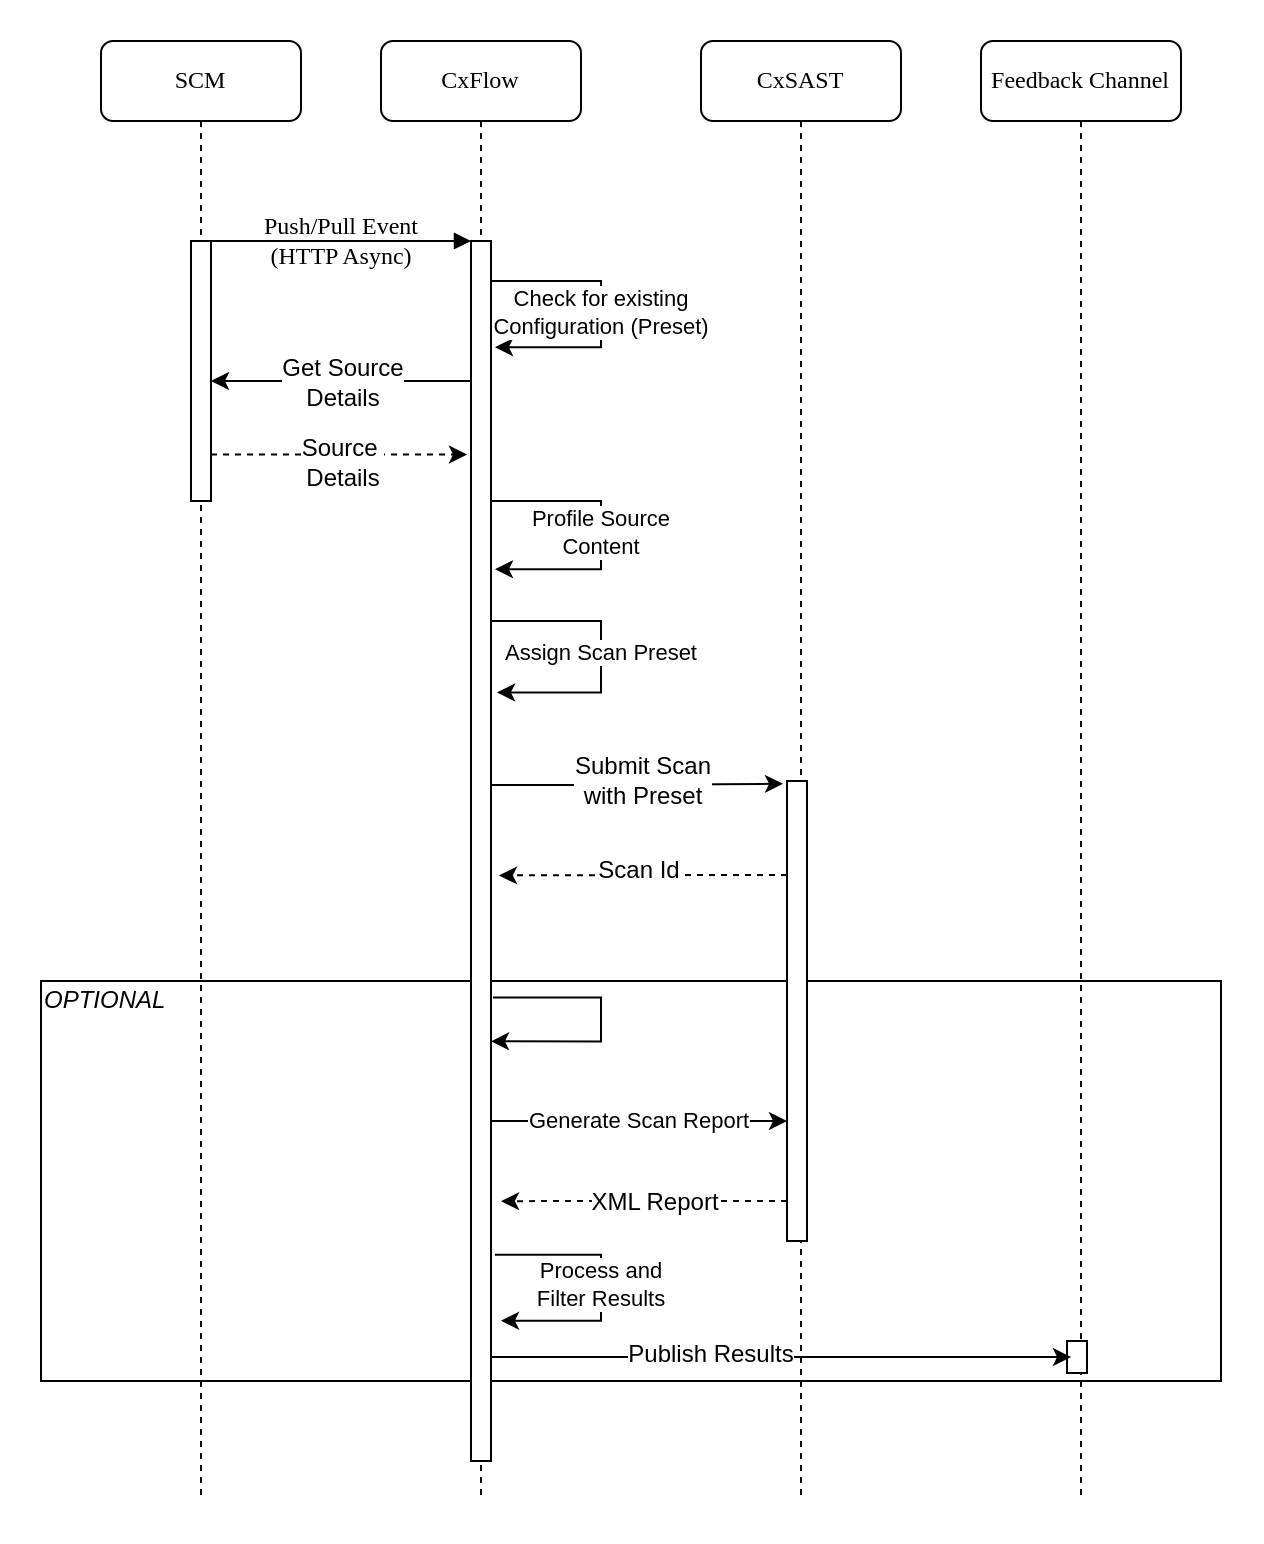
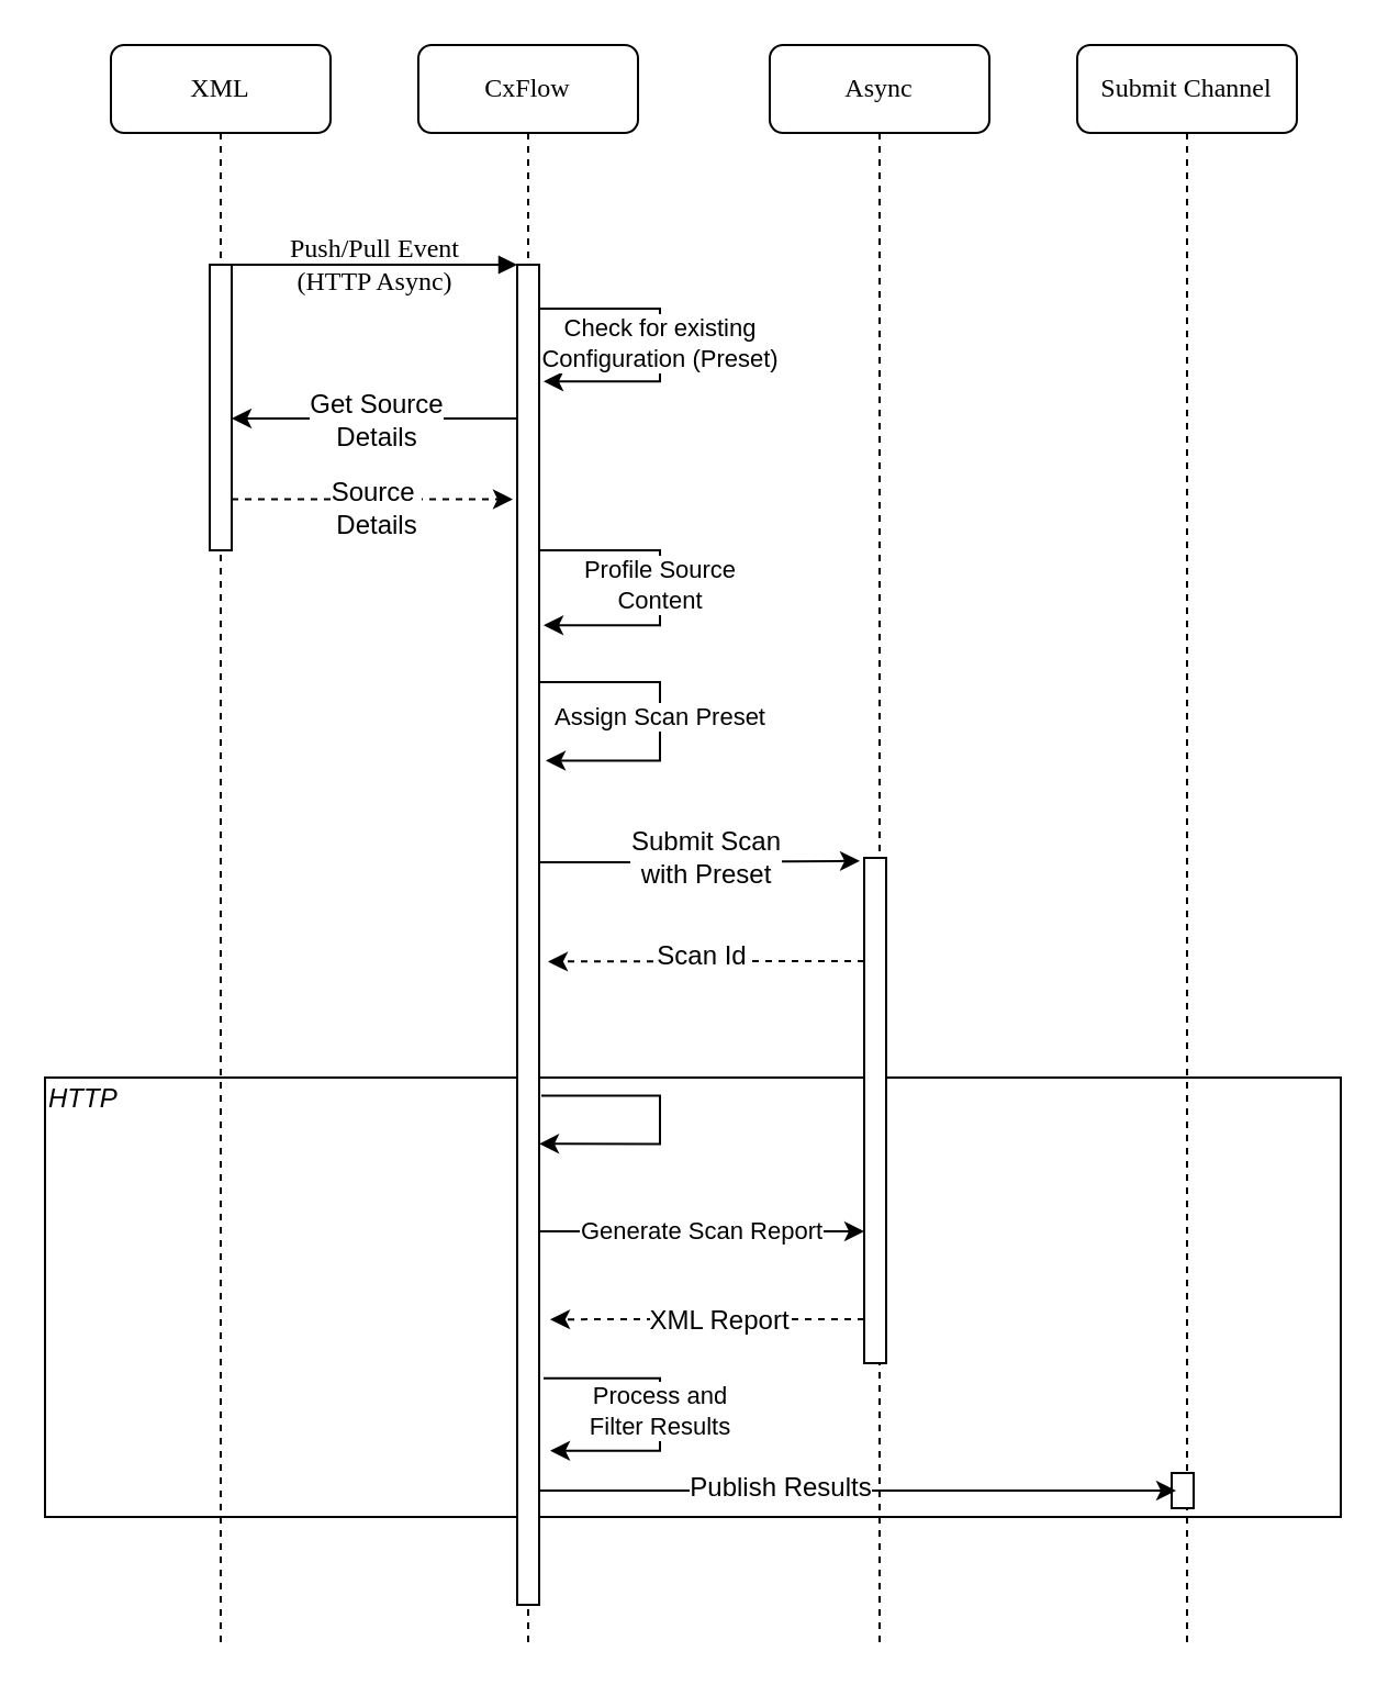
  <mxCell id="0" />
  <mxCell id="1" parent="0" />
  <mxCell id="2" value="" style="rounded=0;whiteSpace=wrap;html=1;fillColor=none;" parent="1" vertex="1"><mxGeometry x="20" y="490" width="590" height="200" as="geometry" /></mxCell>
- <mxCell id="3" value="CxSAST" style="shape=umlLifeline;perimeter=lifelinePerimeter;whiteSpace=wrap;html=1;container=1;collapsible=0;recursiveResize=0;outlineConnect=0;rounded=1;shadow=0;comic=0;labelBackgroundColor=none;strokeColor=#000000;strokeWidth=1;fillColor=#FFFFFF;fontFamily=Verdana;fontSize=12;fontColor=#000000;align=center;" parent="1" vertex="1"><mxGeometry x="350" y="20" width="100" height="730" as="geometry" /></mxCell>
+ <mxCell id="3" value="Async" style="shape=umlLifeline;perimeter=lifelinePerimeter;whiteSpace=wrap;html=1;container=1;collapsible=0;recursiveResize=0;outlineConnect=0;rounded=1;shadow=0;comic=0;labelBackgroundColor=none;strokeColor=#000000;strokeWidth=1;fillColor=#FFFFFF;fontFamily=Verdana;fontSize=12;fontColor=#000000;align=center;" parent="1" vertex="1"><mxGeometry x="350" y="20" width="100" height="730" as="geometry" /></mxCell>
  <mxCell id="4" value="" style="html=1;points=[];perimeter=orthogonalPerimeter;rounded=0;shadow=0;comic=0;labelBackgroundColor=none;strokeColor=#000000;strokeWidth=1;fillColor=#FFFFFF;fontFamily=Verdana;fontSize=12;fontColor=#000000;align=center;" parent="3" vertex="1"><mxGeometry x="43" y="370" width="10" height="230" as="geometry" /></mxCell>
  <mxCell id="5" value="CxFlow" style="shape=umlLifeline;perimeter=lifelinePerimeter;whiteSpace=wrap;html=1;container=1;collapsible=0;recursiveResize=0;outlineConnect=0;rounded=1;shadow=0;comic=0;labelBackgroundColor=none;strokeColor=#000000;strokeWidth=1;fillColor=#FFFFFF;fontFamily=Verdana;fontSize=12;fontColor=#000000;align=center;" parent="1" vertex="1"><mxGeometry x="190" y="20" width="100" height="730" as="geometry" /></mxCell>
  <mxCell id="6" value="" style="html=1;points=[];perimeter=orthogonalPerimeter;rounded=0;shadow=0;comic=0;labelBackgroundColor=none;strokeColor=#000000;strokeWidth=1;fillColor=#FFFFFF;fontFamily=Verdana;fontSize=12;fontColor=#000000;align=center;" parent="5" vertex="1"><mxGeometry x="45" y="100" width="10" height="610" as="geometry" /></mxCell>
  <mxCell id="7" value="Check for existing&lt;br&gt;Configuration (Preset)" style="edgeStyle=orthogonalEdgeStyle;rounded=0;orthogonalLoop=1;jettySize=auto;html=1;entryX=1.2;entryY=0.087;entryDx=0;entryDy=0;entryPerimeter=0;" parent="5" source="6" target="6" edge="1"><mxGeometry relative="1" as="geometry"><mxPoint x="60" y="450" as="targetPoint" /><Array as="points"><mxPoint x="110" y="120" /><mxPoint x="110" y="153" /></Array></mxGeometry></mxCell>
  <mxCell id="8" value="Profile Source&lt;br&gt;Content" style="edgeStyle=orthogonalEdgeStyle;rounded=0;orthogonalLoop=1;jettySize=auto;html=1;entryX=1.2;entryY=0.269;entryDx=0;entryDy=0;entryPerimeter=0;" parent="5" source="6" target="6" edge="1"><mxGeometry relative="1" as="geometry"><Array as="points"><mxPoint x="110" y="230" /><mxPoint x="110" y="264" /></Array></mxGeometry></mxCell>
  <mxCell id="9" value="Assign Scan Preset" style="edgeStyle=orthogonalEdgeStyle;rounded=0;orthogonalLoop=1;jettySize=auto;html=1;entryX=1.3;entryY=0.37;entryDx=0;entryDy=0;entryPerimeter=0;" parent="5" source="6" target="6" edge="1"><mxGeometry relative="1" as="geometry"><mxPoint x="60" y="450" as="targetPoint" /><Array as="points"><mxPoint x="110" y="290" /><mxPoint x="110" y="326" /></Array></mxGeometry></mxCell>
  <mxCell id="10" style="edgeStyle=orthogonalEdgeStyle;rounded=0;orthogonalLoop=1;jettySize=auto;html=1;entryX=1;entryY=0.656;entryDx=0;entryDy=0;entryPerimeter=0;exitX=1.1;exitY=0.62;exitDx=0;exitDy=0;exitPerimeter=0;" parent="5" source="6" target="6" edge="1"><mxGeometry relative="1" as="geometry"><mxPoint x="60" y="430" as="targetPoint" /><Array as="points"><mxPoint x="110" y="478" /><mxPoint x="110" y="500" /></Array></mxGeometry></mxCell>
  <mxCell id="11" value="Process and&lt;br&gt;Filter Results" style="edgeStyle=orthogonalEdgeStyle;rounded=0;orthogonalLoop=1;jettySize=auto;html=1;entryX=1.5;entryY=0.885;entryDx=0;entryDy=0;entryPerimeter=0;exitX=1.2;exitY=0.831;exitDx=0;exitDy=0;exitPerimeter=0;" parent="5" source="6" target="6" edge="1"><mxGeometry relative="1" as="geometry"><Array as="points"><mxPoint x="110" y="607" /><mxPoint x="110" y="640" /></Array></mxGeometry></mxCell>
- <mxCell id="12" value="SCM" style="shape=umlLifeline;perimeter=lifelinePerimeter;whiteSpace=wrap;html=1;container=1;collapsible=0;recursiveResize=0;outlineConnect=0;rounded=1;shadow=0;comic=0;labelBackgroundColor=none;strokeColor=#000000;strokeWidth=1;fillColor=#FFFFFF;fontFamily=Verdana;fontSize=12;fontColor=#000000;align=center;" parent="1" vertex="1"><mxGeometry x="50" y="20" width="100" height="730" as="geometry" /></mxCell>
+ <mxCell id="12" value="XML" style="shape=umlLifeline;perimeter=lifelinePerimeter;whiteSpace=wrap;html=1;container=1;collapsible=0;recursiveResize=0;outlineConnect=0;rounded=1;shadow=0;comic=0;labelBackgroundColor=none;strokeColor=#000000;strokeWidth=1;fillColor=#FFFFFF;fontFamily=Verdana;fontSize=12;fontColor=#000000;align=center;" parent="1" vertex="1"><mxGeometry x="50" y="20" width="100" height="730" as="geometry" /></mxCell>
  <mxCell id="13" value="" style="html=1;points=[];perimeter=orthogonalPerimeter;rounded=0;shadow=0;comic=0;labelBackgroundColor=none;strokeColor=#000000;strokeWidth=1;fillColor=#FFFFFF;fontFamily=Verdana;fontSize=12;fontColor=#000000;align=center;" parent="12" vertex="1"><mxGeometry x="45" y="100" width="10" height="130" as="geometry" /></mxCell>
  <mxCell id="14" value="Push/Pull Event&lt;br&gt;(HTTP Async)" style="html=1;verticalAlign=middle;endArrow=block;entryX=0;entryY=0;labelBackgroundColor=none;fontFamily=Verdana;fontSize=12;edgeStyle=elbowEdgeStyle;elbow=vertical;labelPosition=center;verticalLabelPosition=middle;align=center;" parent="1" source="13" target="6" edge="1"><mxGeometry relative="1" as="geometry"><mxPoint x="170" y="130" as="sourcePoint" /><mxPoint as="offset" /></mxGeometry></mxCell>
  <mxCell id="15" style="edgeStyle=none;rounded=0;orthogonalLoop=1;jettySize=auto;html=1;" parent="1" source="6" target="13" edge="1"><mxGeometry relative="1" as="geometry"><mxPoint x="110" y="180" as="targetPoint" /><Array as="points"><mxPoint x="140" y="190" /></Array></mxGeometry></mxCell>
  <mxCell id="16" value="Get Source&lt;br&gt;Details" style="text;html=1;resizable=0;points=[];align=center;verticalAlign=middle;labelBackgroundColor=#ffffff;" parent="15" vertex="1" connectable="0"><mxGeometry x="-0.376" y="-2" relative="1" as="geometry"><mxPoint x="-24" y="2" as="offset" /></mxGeometry></mxCell>
  <mxCell id="17" style="edgeStyle=none;rounded=0;orthogonalLoop=1;jettySize=auto;html=1;entryX=-0.2;entryY=0.175;entryDx=0;entryDy=0;entryPerimeter=0;dashed=1;" parent="1" source="13" target="6" edge="1"><mxGeometry relative="1" as="geometry" /></mxCell>
  <mxCell id="18" value="Source&amp;nbsp;&lt;br&gt;Details" style="text;html=1;resizable=0;points=[];align=center;verticalAlign=middle;labelBackgroundColor=#ffffff;direction=south;" parent="17" vertex="1" connectable="0"><mxGeometry x="-0.391" y="-2" relative="1" as="geometry"><mxPoint x="26" y="1.5" as="offset" /></mxGeometry></mxCell>
  <mxCell id="19" style="edgeStyle=orthogonalEdgeStyle;rounded=0;orthogonalLoop=1;jettySize=auto;html=1;entryX=-0.2;entryY=0.006;entryDx=0;entryDy=0;entryPerimeter=0;" parent="1" source="6" target="4" edge="1"><mxGeometry relative="1" as="geometry"><Array as="points"><mxPoint x="290" y="392" /><mxPoint x="290" y="392" /></Array></mxGeometry></mxCell>
  <mxCell id="20" value="Submit Scan&lt;br&gt;with Preset" style="text;html=1;resizable=0;points=[];align=center;verticalAlign=middle;labelBackgroundColor=#ffffff;" parent="19" vertex="1" connectable="0"><mxGeometry x="0.356" y="-3" relative="1" as="geometry"><mxPoint x="-24" y="-5" as="offset" /></mxGeometry></mxCell>
  <mxCell id="21" style="edgeStyle=orthogonalEdgeStyle;rounded=0;orthogonalLoop=1;jettySize=auto;html=1;entryX=1.4;entryY=0.52;entryDx=0;entryDy=0;entryPerimeter=0;dashed=1;" parent="1" source="4" target="6" edge="1"><mxGeometry relative="1" as="geometry"><Array as="points"><mxPoint x="360" y="437" /><mxPoint x="360" y="437" /></Array></mxGeometry></mxCell>
  <mxCell id="22" value="Scan Id" style="text;html=1;resizable=0;points=[];align=center;verticalAlign=middle;labelBackgroundColor=#ffffff;" parent="21" vertex="1" connectable="0"><mxGeometry x="-0.208" y="-3" relative="1" as="geometry"><mxPoint x="-17" as="offset" /></mxGeometry></mxCell>
- <mxCell id="23" value="OPTIONAL" style="text;html=1;resizable=0;points=[];autosize=1;align=left;verticalAlign=top;spacingTop=-4;fontStyle=2" parent="1" vertex="1"><mxGeometry x="20" y="490" width="80" height="20" as="geometry" /></mxCell>
+ <mxCell id="23" value="HTTP" style="text;html=1;resizable=0;points=[];autosize=1;align=left;verticalAlign=top;spacingTop=-4;fontStyle=2" parent="1" vertex="1"><mxGeometry x="20" y="490" width="80" height="20" as="geometry" /></mxCell>
  <mxCell id="24" value="Generate Scan Report" style="edgeStyle=orthogonalEdgeStyle;rounded=0;orthogonalLoop=1;jettySize=auto;html=1;" parent="1" source="6" target="4" edge="1"><mxGeometry relative="1" as="geometry"><Array as="points"><mxPoint x="280" y="560" /><mxPoint x="280" y="560" /></Array></mxGeometry></mxCell>
  <mxCell id="25" style="edgeStyle=orthogonalEdgeStyle;rounded=0;orthogonalLoop=1;jettySize=auto;html=1;entryX=1.5;entryY=0.787;entryDx=0;entryDy=0;entryPerimeter=0;dashed=1;" parent="1" source="4" target="6" edge="1"><mxGeometry relative="1" as="geometry"><Array as="points"><mxPoint x="350" y="600" /><mxPoint x="350" y="600" /></Array></mxGeometry></mxCell>
  <mxCell id="26" value="XML Report" style="text;html=1;resizable=0;points=[];align=center;verticalAlign=middle;labelBackgroundColor=#ffffff;" parent="25" vertex="1" connectable="0"><mxGeometry x="-0.329" y="5" relative="1" as="geometry"><mxPoint x="-19" y="-5" as="offset" /></mxGeometry></mxCell>
- <mxCell id="27" value="Feedback Channel" style="shape=umlLifeline;perimeter=lifelinePerimeter;whiteSpace=wrap;html=1;container=1;collapsible=0;recursiveResize=0;outlineConnect=0;rounded=1;shadow=0;comic=0;labelBackgroundColor=none;strokeColor=#000000;strokeWidth=1;fillColor=#FFFFFF;fontFamily=Verdana;fontSize=12;fontColor=#000000;align=center;" parent="1" vertex="1"><mxGeometry x="490" y="20" width="100" height="730" as="geometry" /></mxCell>
+ <mxCell id="27" value="Submit Channel" style="shape=umlLifeline;perimeter=lifelinePerimeter;whiteSpace=wrap;html=1;container=1;collapsible=0;recursiveResize=0;outlineConnect=0;rounded=1;shadow=0;comic=0;labelBackgroundColor=none;strokeColor=#000000;strokeWidth=1;fillColor=#FFFFFF;fontFamily=Verdana;fontSize=12;fontColor=#000000;align=center;" parent="1" vertex="1"><mxGeometry x="490" y="20" width="100" height="730" as="geometry" /></mxCell>
  <mxCell id="28" value="" style="html=1;points=[];perimeter=orthogonalPerimeter;rounded=0;shadow=0;comic=0;labelBackgroundColor=none;strokeColor=#000000;strokeWidth=1;fillColor=#FFFFFF;fontFamily=Verdana;fontSize=12;fontColor=#000000;align=center;" parent="27" vertex="1"><mxGeometry x="43" y="650" width="10" height="16" as="geometry" /></mxCell>
  <mxCell id="29" style="edgeStyle=orthogonalEdgeStyle;rounded=0;orthogonalLoop=1;jettySize=auto;html=1;entryX=0.2;entryY=0.5;entryDx=0;entryDy=0;entryPerimeter=0;" parent="1" source="6" target="28" edge="1"><mxGeometry relative="1" as="geometry"><Array as="points"><mxPoint x="350" y="678" /><mxPoint x="350" y="678" /></Array></mxGeometry></mxCell>
  <mxCell id="30" value="Publish Results" style="text;html=1;resizable=0;points=[];align=center;verticalAlign=middle;labelBackgroundColor=#ffffff;" parent="29" vertex="1" connectable="0"><mxGeometry x="-0.248" y="2" relative="1" as="geometry"><mxPoint as="offset" /></mxGeometry></mxCell>
